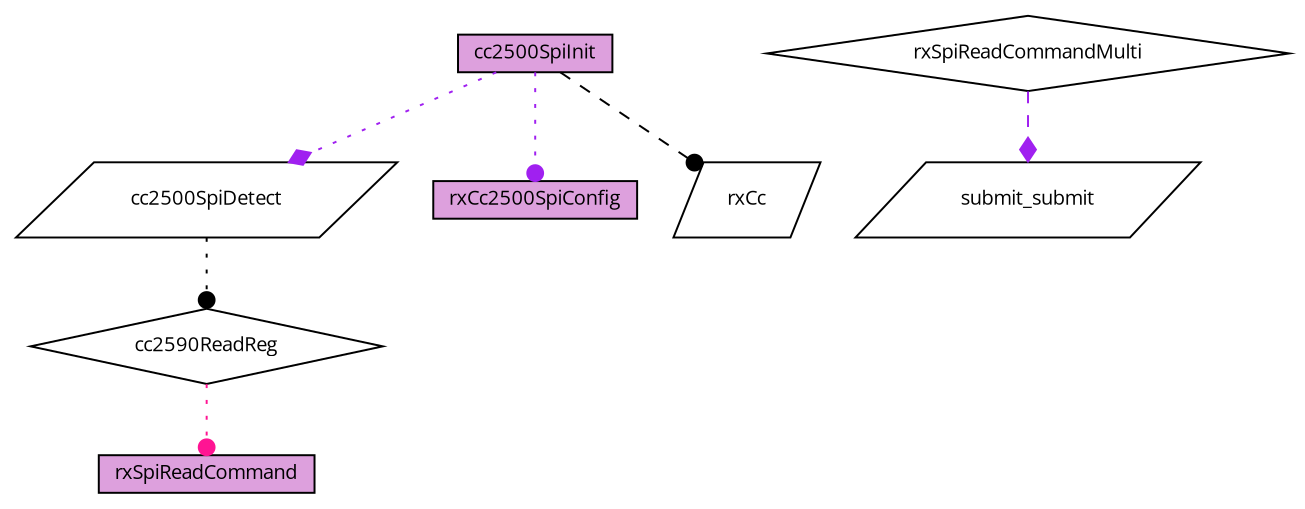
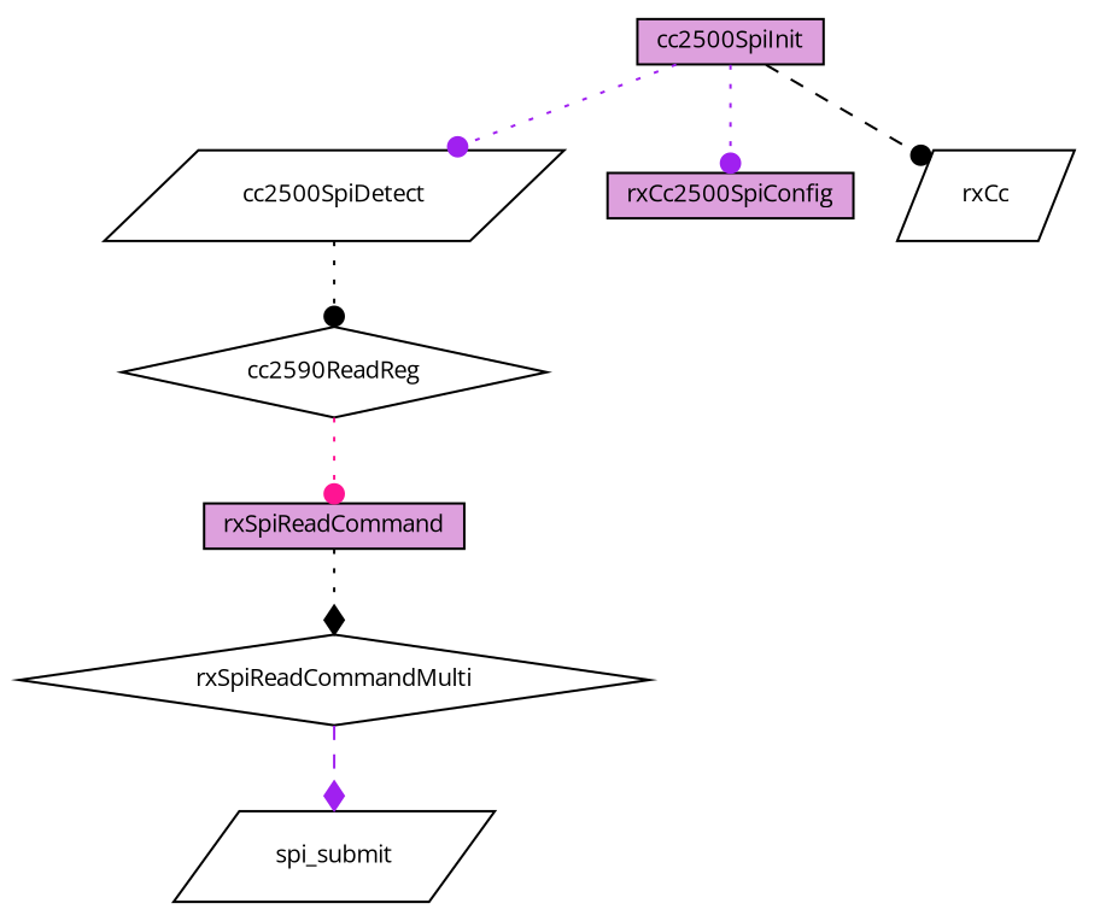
  digraph {
    fontname="Open Sans"
    rankdir=TB
    node [color=black fillcolor=white fontname="Open Sans" fontsize=10 shape=box style=filled]
    edge [arrowhead=dot color=purple fontname="Open Sans" fontsize=10 labelfontname=FreeSans labelfontsize=10 style=dotted]
    n1 [fillcolor=plum fontcolor=black height=0.2 label=cc2500SpiInit width=0.4]
    n2 [height=0.2 label=cc2500SpiDetect shape=parallelogram width=0.4]
    n3 [fillcolor=plum height=0.2 label=rxCc2500SpiConfig width=0.4]
    n4 [height=0.2 label=rxCc shape=parallelogram width=0.4]
    n5 [height=0.2 label=cc2590ReadReg shape=diamond width=0.4]
    n6 [fillcolor=plum height=0.2 label=rxSpiReadCommand width=0.4]
    n7 [height=0.2 label=rxSpiReadCommandMulti shape=diamond width=0.4]
-   n8 [height=0.2 label=submit_submit shape=parallelogram width=0.4]
-   n1 -> n2 [arrowhead=diamond]
+   n8 [height=0.2 label=spi_submit shape=parallelogram width=0.4]
+   n1 -> n2
    n1 -> n3
    n1 -> n4 [color=black style=dashed]
    n2 -> n5 [color=black]
    n5 -> n6 [color=deeppink]
+   n6 -> n7 [arrowhead=diamond color=black]
    n7 -> n8 [arrowhead=diamond style=dashed]
  }
